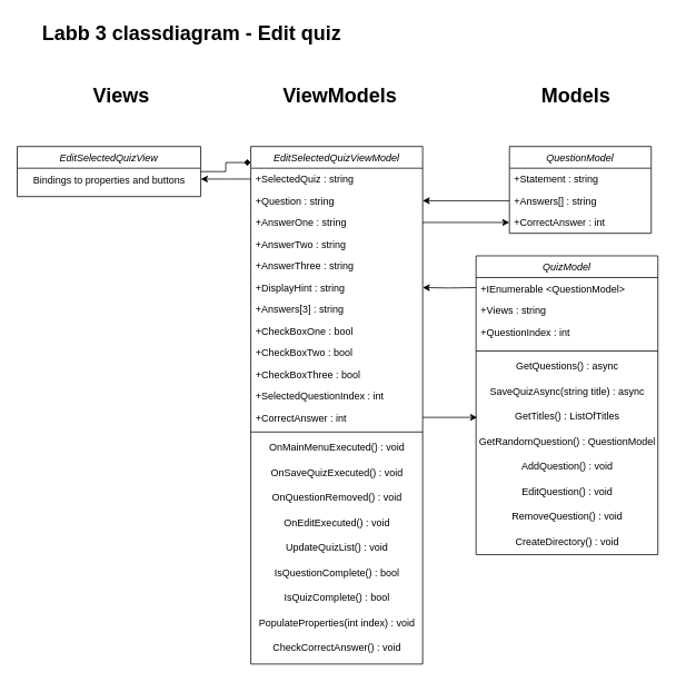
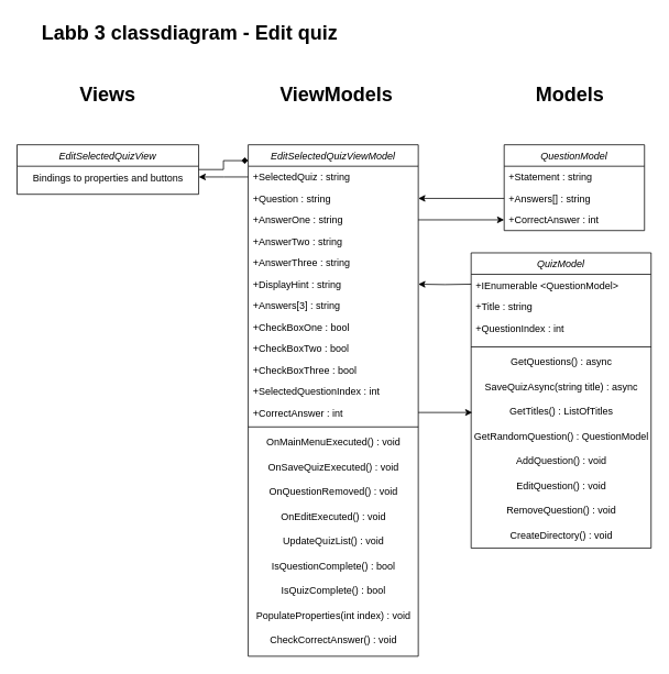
  <mxCell id="0" />
  <mxCell id="1" parent="0" />
  <mxCell id="2" value="QuestionModel" style="swimlane;fontStyle=2;align=center;verticalAlign=top;childLayout=stackLayout;horizontal=1;startSize=26;horizontalStack=0;resizeParent=1;resizeLast=0;collapsible=1;marginBottom=0;rounded=0;shadow=0;strokeWidth=1;" parent="1" vertex="1"><mxGeometry x="610" y="175" width="170" height="104" as="geometry"><mxRectangle x="230" y="140" width="160" height="26" as="alternateBounds" /></mxGeometry></mxCell>
  <mxCell id="3" value="+Statement : string" style="text;align=left;verticalAlign=top;spacingLeft=4;spacingRight=4;overflow=hidden;rotatable=0;points=[[0,0.5],[1,0.5]];portConstraint=eastwest;" parent="2" vertex="1"><mxGeometry y="26" width="170" height="26" as="geometry" /></mxCell>
  <mxCell id="4" value="+Answers[] : string" style="text;align=left;verticalAlign=top;spacingLeft=4;spacingRight=4;overflow=hidden;rotatable=0;points=[[0,0.5],[1,0.5]];portConstraint=eastwest;rounded=0;shadow=0;html=0;" parent="2" vertex="1"><mxGeometry y="52" width="170" height="26" as="geometry" /></mxCell>
  <mxCell id="5" value="+CorrectAnswer : int" style="text;align=left;verticalAlign=top;spacingLeft=4;spacingRight=4;overflow=hidden;rotatable=0;points=[[0,0.5],[1,0.5]];portConstraint=eastwest;rounded=0;shadow=0;html=0;" parent="2" vertex="1"><mxGeometry y="78" width="170" height="26" as="geometry" /></mxCell>
  <mxCell id="6" value="&lt;h1&gt;Labb 3 classdiagram - Edit quiz&lt;/h1&gt;" style="text;html=1;strokeColor=none;fillColor=none;spacing=5;spacingTop=-20;whiteSpace=wrap;overflow=hidden;rounded=0;" parent="1" vertex="1"><mxGeometry x="45" y="20" width="650" height="50" as="geometry" /></mxCell>
- <mxCell id="7" value="&lt;h1&gt;Views&lt;/h1&gt;" style="text;html=1;strokeColor=none;fillColor=none;spacing=5;spacingTop=-20;whiteSpace=wrap;overflow=hidden;rounded=0;align=center;" parent="1" vertex="1"><mxGeometry x="95" y="95" width="100" height="40" as="geometry" /></mxCell>
+ <mxCell id="7" value="&lt;h1&gt;Views&lt;/h1&gt;" style="text;html=1;strokeColor=none;fillColor=none;spacing=5;spacingTop=-20;whiteSpace=wrap;overflow=hidden;rounded=0;align=center;" parent="1" vertex="1"><mxGeometry x="80" y="95" width="100" height="40" as="geometry" /></mxCell>
  <mxCell id="8" value="&lt;h1&gt;ViewModels&lt;/h1&gt;" style="text;html=1;strokeColor=none;fillColor=none;spacing=5;spacingTop=-20;whiteSpace=wrap;overflow=hidden;rounded=0;align=center;" parent="1" vertex="1"><mxGeometry x="302" y="95" width="210" height="40" as="geometry" /></mxCell>
  <mxCell id="9" value="&lt;h1&gt;Models&lt;/h1&gt;" style="text;html=1;strokeColor=none;fillColor=none;spacing=5;spacingTop=-20;whiteSpace=wrap;overflow=hidden;rounded=0;align=center;" parent="1" vertex="1"><mxGeometry x="640" y="95" width="100" height="40" as="geometry" /></mxCell>
  <mxCell id="10" value="EditSelectedQuizViewModel" style="swimlane;fontStyle=2;align=center;verticalAlign=top;childLayout=stackLayout;horizontal=1;startSize=26;horizontalStack=0;resizeParent=1;resizeLast=0;collapsible=1;marginBottom=0;rounded=0;shadow=0;strokeWidth=1;" parent="1" vertex="1"><mxGeometry x="300" y="175" width="206" height="620" as="geometry"><mxRectangle x="230" y="140" width="160" height="26" as="alternateBounds" /></mxGeometry></mxCell>
  <mxCell id="11" value="+SelectedQuiz : string" style="text;align=left;verticalAlign=top;spacingLeft=4;spacingRight=4;overflow=hidden;rotatable=0;points=[[0,0.5],[1,0.5]];portConstraint=eastwest;" parent="10" vertex="1"><mxGeometry y="26" width="206" height="26" as="geometry" /></mxCell>
  <mxCell id="12" value="+Question : string" style="text;align=left;verticalAlign=top;spacingLeft=4;spacingRight=4;overflow=hidden;rotatable=0;points=[[0,0.5],[1,0.5]];portConstraint=eastwest;rounded=0;shadow=0;html=0;" parent="10" vertex="1"><mxGeometry y="52" width="206" height="26" as="geometry" /></mxCell>
  <mxCell id="13" value="+AnswerOne : string" style="text;align=left;verticalAlign=top;spacingLeft=4;spacingRight=4;overflow=hidden;rotatable=0;points=[[0,0.5],[1,0.5]];portConstraint=eastwest;rounded=0;shadow=0;html=0;" parent="10" vertex="1"><mxGeometry y="78" width="206" height="26" as="geometry" /></mxCell>
  <mxCell id="14" value="+AnswerTwo : string" style="text;align=left;verticalAlign=top;spacingLeft=4;spacingRight=4;overflow=hidden;rotatable=0;points=[[0,0.5],[1,0.5]];portConstraint=eastwest;rounded=0;shadow=0;html=0;" parent="10" vertex="1"><mxGeometry y="104" width="206" height="26" as="geometry" /></mxCell>
  <mxCell id="15" value="+AnswerThree : string" style="text;align=left;verticalAlign=top;spacingLeft=4;spacingRight=4;overflow=hidden;rotatable=0;points=[[0,0.5],[1,0.5]];portConstraint=eastwest;rounded=0;shadow=0;html=0;" parent="10" vertex="1"><mxGeometry y="130" width="206" height="26" as="geometry" /></mxCell>
  <mxCell id="16" value="+DisplayHint : string" style="text;align=left;verticalAlign=top;spacingLeft=4;spacingRight=4;overflow=hidden;rotatable=0;points=[[0,0.5],[1,0.5]];portConstraint=eastwest;rounded=0;shadow=0;html=0;" parent="10" vertex="1"><mxGeometry y="156" width="206" height="26" as="geometry" /></mxCell>
  <mxCell id="17" value="+Answers[3] : string" style="text;align=left;verticalAlign=top;spacingLeft=4;spacingRight=4;overflow=hidden;rotatable=0;points=[[0,0.5],[1,0.5]];portConstraint=eastwest;rounded=0;shadow=0;html=0;" parent="10" vertex="1"><mxGeometry y="182" width="206" height="26" as="geometry" /></mxCell>
  <mxCell id="18" value="+CheckBoxOne : bool" style="text;align=left;verticalAlign=top;spacingLeft=4;spacingRight=4;overflow=hidden;rotatable=0;points=[[0,0.5],[1,0.5]];portConstraint=eastwest;rounded=0;shadow=0;html=0;" parent="10" vertex="1"><mxGeometry y="208" width="206" height="26" as="geometry" /></mxCell>
  <mxCell id="19" value="+CheckBoxTwo : bool" style="text;align=left;verticalAlign=top;spacingLeft=4;spacingRight=4;overflow=hidden;rotatable=0;points=[[0,0.5],[1,0.5]];portConstraint=eastwest;rounded=0;shadow=0;html=0;" parent="10" vertex="1"><mxGeometry y="234" width="206" height="26" as="geometry" /></mxCell>
  <mxCell id="20" value="+CheckBoxThree : bool" style="text;align=left;verticalAlign=top;spacingLeft=4;spacingRight=4;overflow=hidden;rotatable=0;points=[[0,0.5],[1,0.5]];portConstraint=eastwest;rounded=0;shadow=0;html=0;" parent="10" vertex="1"><mxGeometry y="260" width="206" height="26" as="geometry" /></mxCell>
  <mxCell id="21" value="+SelectedQuestionIndex : int" style="text;align=left;verticalAlign=top;spacingLeft=4;spacingRight=4;overflow=hidden;rotatable=0;points=[[0,0.5],[1,0.5]];portConstraint=eastwest;rounded=0;shadow=0;html=0;" parent="10" vertex="1"><mxGeometry y="286" width="206" height="26" as="geometry" /></mxCell>
  <mxCell id="22" value="+CorrectAnswer : int" style="text;align=left;verticalAlign=top;spacingLeft=4;spacingRight=4;overflow=hidden;rotatable=0;points=[[0,0.5],[1,0.5]];portConstraint=eastwest;rounded=0;shadow=0;html=0;" parent="10" vertex="1"><mxGeometry y="312" width="206" height="26" as="geometry" /></mxCell>
  <mxCell id="23" value="" style="line;strokeWidth=1;fillColor=none;align=left;verticalAlign=middle;spacingTop=-1;spacingLeft=3;spacingRight=3;rotatable=0;labelPosition=right;points=[];portConstraint=eastwest;strokeColor=inherit;" parent="10" vertex="1"><mxGeometry y="338" width="206" height="8" as="geometry" /></mxCell>
  <mxCell id="24" value="OnMainMenuExecuted()&amp;nbsp;: void" style="text;html=1;align=center;verticalAlign=middle;resizable=0;points=[];autosize=1;strokeColor=none;fillColor=none;" parent="10" vertex="1"><mxGeometry y="346" width="206" height="30" as="geometry" /></mxCell>
  <mxCell id="25" value="OnSaveQuizExecuted()&amp;nbsp;: void" style="text;html=1;align=center;verticalAlign=middle;resizable=0;points=[];autosize=1;strokeColor=none;fillColor=none;" parent="10" vertex="1"><mxGeometry y="376" width="206" height="30" as="geometry" /></mxCell>
  <mxCell id="26" value="OnQuestionRemoved()&amp;nbsp;: void" style="text;html=1;align=center;verticalAlign=middle;resizable=0;points=[];autosize=1;strokeColor=none;fillColor=none;" parent="10" vertex="1"><mxGeometry y="406" width="206" height="30" as="geometry" /></mxCell>
  <mxCell id="27" value="OnEditExecuted()&amp;nbsp;: void" style="text;html=1;align=center;verticalAlign=middle;resizable=0;points=[];autosize=1;strokeColor=none;fillColor=none;" parent="10" vertex="1"><mxGeometry y="436" width="206" height="30" as="geometry" /></mxCell>
  <mxCell id="28" value="UpdateQuizList()&amp;nbsp;: void" style="text;html=1;align=center;verticalAlign=middle;resizable=0;points=[];autosize=1;strokeColor=none;fillColor=none;" parent="10" vertex="1"><mxGeometry y="466" width="206" height="30" as="geometry" /></mxCell>
  <mxCell id="29" value="IsQuestionComplete()&amp;nbsp;: bool" style="text;html=1;align=center;verticalAlign=middle;resizable=0;points=[];autosize=1;strokeColor=none;fillColor=none;" parent="10" vertex="1"><mxGeometry y="496" width="206" height="30" as="geometry" /></mxCell>
  <mxCell id="30" value="IsQuizComplete()&amp;nbsp;: bool" style="text;html=1;align=center;verticalAlign=middle;resizable=0;points=[];autosize=1;strokeColor=none;fillColor=none;" parent="10" vertex="1"><mxGeometry y="526" width="206" height="30" as="geometry" /></mxCell>
  <mxCell id="31" value="PopulateProperties(int index) : void" style="text;html=1;align=center;verticalAlign=middle;resizable=0;points=[];autosize=1;strokeColor=none;fillColor=none;" parent="10" vertex="1"><mxGeometry y="556" width="206" height="30" as="geometry" /></mxCell>
  <mxCell id="32" value="CheckCorrectAnswer() : void" style="text;html=1;align=center;verticalAlign=middle;resizable=0;points=[];autosize=1;strokeColor=none;fillColor=none;" parent="10" vertex="1"><mxGeometry y="586" width="206" height="30" as="geometry" /></mxCell>
  <mxCell id="33" style="edgeStyle=orthogonalEdgeStyle;rounded=0;orthogonalLoop=1;jettySize=auto;html=1;entryX=0;entryY=0.5;entryDx=0;entryDy=0;" parent="1" source="13" target="5" edge="1"><mxGeometry relative="1" as="geometry" /></mxCell>
  <mxCell id="34" style="edgeStyle=orthogonalEdgeStyle;rounded=0;orthogonalLoop=1;jettySize=auto;html=1;entryX=0;entryY=0.031;entryDx=0;entryDy=0;entryPerimeter=0;endArrow=diamond;" edge="1" parent="1" source="35" target="10"><mxGeometry relative="1" as="geometry" /></mxCell>
  <mxCell id="35" value="EditSelectedQuizView" style="swimlane;fontStyle=2;align=center;verticalAlign=top;childLayout=stackLayout;horizontal=1;startSize=26;horizontalStack=0;resizeParent=1;resizeLast=0;collapsible=1;marginBottom=0;rounded=0;shadow=0;strokeWidth=1;" parent="1" vertex="1"><mxGeometry x="20" y="175" width="220" height="60" as="geometry"><mxRectangle x="230" y="140" width="160" height="26" as="alternateBounds" /></mxGeometry></mxCell>
  <mxCell id="36" value="Bindings to properties and buttons" style="text;html=1;align=center;verticalAlign=middle;resizable=0;points=[];autosize=1;strokeColor=none;fillColor=none;" parent="35" vertex="1"><mxGeometry y="26" width="220" height="30" as="geometry" /></mxCell>
  <mxCell id="37" style="edgeStyle=orthogonalEdgeStyle;rounded=0;orthogonalLoop=1;jettySize=auto;html=1;entryX=1;entryY=0.5;entryDx=0;entryDy=0;" parent="1" source="11" edge="1"><mxGeometry relative="1" as="geometry"><mxPoint x="240" y="214" as="targetPoint" /></mxGeometry></mxCell>
  <mxCell id="38" style="edgeStyle=orthogonalEdgeStyle;rounded=0;orthogonalLoop=1;jettySize=auto;html=1;" parent="1" source="4" target="12" edge="1"><mxGeometry relative="1" as="geometry"><mxPoint x="510" y="240" as="targetPoint" /></mxGeometry></mxCell>
  <mxCell id="39" style="edgeStyle=orthogonalEdgeStyle;rounded=0;orthogonalLoop=1;jettySize=auto;html=1;entryX=1;entryY=0.5;entryDx=0;entryDy=0;" parent="1" target="16" edge="1"><mxGeometry relative="1" as="geometry"><mxPoint x="570" y="344" as="sourcePoint" /></mxGeometry></mxCell>
  <mxCell id="40" style="edgeStyle=orthogonalEdgeStyle;rounded=0;orthogonalLoop=1;jettySize=auto;html=1;entryX=0.007;entryY=0.55;entryDx=0;entryDy=0;entryPerimeter=0;" parent="1" source="22" edge="1"><mxGeometry relative="1" as="geometry"><mxPoint x="571.4" y="499.5" as="targetPoint" /></mxGeometry></mxCell>
  <mxCell id="41" value="QuizModel" style="swimlane;fontStyle=2;align=center;verticalAlign=top;childLayout=stackLayout;horizontal=1;startSize=26;horizontalStack=0;resizeParent=1;resizeLast=0;collapsible=1;marginBottom=0;rounded=0;shadow=0;strokeWidth=1;" parent="1" vertex="1"><mxGeometry x="570" y="306" width="218" height="358" as="geometry"><mxRectangle x="230" y="140" width="160" height="26" as="alternateBounds" /></mxGeometry></mxCell>
  <mxCell id="42" value="+IEnumerable &lt;QuestionModel&gt;" style="text;align=left;verticalAlign=top;spacingLeft=4;spacingRight=4;overflow=hidden;rotatable=0;points=[[0,0.5],[1,0.5]];portConstraint=eastwest;" parent="41" vertex="1"><mxGeometry y="26" width="218" height="26" as="geometry" /></mxCell>
- <mxCell id="43" value="+Views : string" style="text;align=left;verticalAlign=top;spacingLeft=4;spacingRight=4;overflow=hidden;rotatable=0;points=[[0,0.5],[1,0.5]];portConstraint=eastwest;rounded=0;shadow=0;html=0;" parent="41" vertex="1"><mxGeometry y="52" width="218" height="26" as="geometry" /></mxCell>
+ <mxCell id="43" value="+Title : string" style="text;align=left;verticalAlign=top;spacingLeft=4;spacingRight=4;overflow=hidden;rotatable=0;points=[[0,0.5],[1,0.5]];portConstraint=eastwest;rounded=0;shadow=0;html=0;" parent="41" vertex="1"><mxGeometry y="52" width="218" height="26" as="geometry" /></mxCell>
  <mxCell id="44" value="+QuestionIndex : int" style="text;align=left;verticalAlign=top;spacingLeft=4;spacingRight=4;overflow=hidden;rotatable=0;points=[[0,0.5],[1,0.5]];portConstraint=eastwest;rounded=0;shadow=0;html=0;" parent="41" vertex="1"><mxGeometry y="78" width="218" height="32" as="geometry" /></mxCell>
  <mxCell id="45" value="" style="line;strokeWidth=1;fillColor=none;align=left;verticalAlign=middle;spacingTop=-1;spacingLeft=3;spacingRight=3;rotatable=0;labelPosition=right;points=[];portConstraint=eastwest;strokeColor=inherit;" parent="41" vertex="1"><mxGeometry y="110" width="218" height="8" as="geometry" /></mxCell>
  <mxCell id="46" value="GetQuestions() : async" style="text;html=1;align=center;verticalAlign=middle;resizable=0;points=[];autosize=1;strokeColor=none;fillColor=none;" parent="41" vertex="1"><mxGeometry y="118" width="218" height="30" as="geometry" /></mxCell>
  <mxCell id="47" value="SaveQuizAsync(string title) : async" style="text;html=1;align=center;verticalAlign=middle;resizable=0;points=[];autosize=1;strokeColor=none;fillColor=none;" parent="41" vertex="1"><mxGeometry y="148" width="218" height="30" as="geometry" /></mxCell>
  <mxCell id="48" value="GetTitles() : ListOfTitles" style="text;html=1;align=center;verticalAlign=middle;resizable=0;points=[];autosize=1;strokeColor=none;fillColor=none;" parent="41" vertex="1"><mxGeometry y="178" width="218" height="30" as="geometry" /></mxCell>
  <mxCell id="49" value="GetRandomQuestion() : QuestionModel" style="text;html=1;align=center;verticalAlign=middle;resizable=0;points=[];autosize=1;strokeColor=none;fillColor=none;" parent="41" vertex="1"><mxGeometry y="208" width="218" height="30" as="geometry" /></mxCell>
  <mxCell id="50" value="AddQuestion() : void" style="text;html=1;align=center;verticalAlign=middle;resizable=0;points=[];autosize=1;strokeColor=none;fillColor=none;" parent="41" vertex="1"><mxGeometry y="238" width="218" height="30" as="geometry" /></mxCell>
  <mxCell id="51" value="EditQuestion()&amp;nbsp;: void" style="text;html=1;align=center;verticalAlign=middle;resizable=0;points=[];autosize=1;strokeColor=none;fillColor=none;" parent="41" vertex="1"><mxGeometry y="268" width="218" height="30" as="geometry" /></mxCell>
  <mxCell id="52" value="RemoveQuestion()&amp;nbsp;: void" style="text;html=1;align=center;verticalAlign=middle;resizable=0;points=[];autosize=1;strokeColor=none;fillColor=none;" parent="41" vertex="1"><mxGeometry y="298" width="218" height="30" as="geometry" /></mxCell>
  <mxCell id="53" value="CreateDirectory()&amp;nbsp;: void" style="text;html=1;align=center;verticalAlign=middle;resizable=0;points=[];autosize=1;strokeColor=none;fillColor=none;" parent="41" vertex="1"><mxGeometry y="328" width="218" height="30" as="geometry" /></mxCell>
